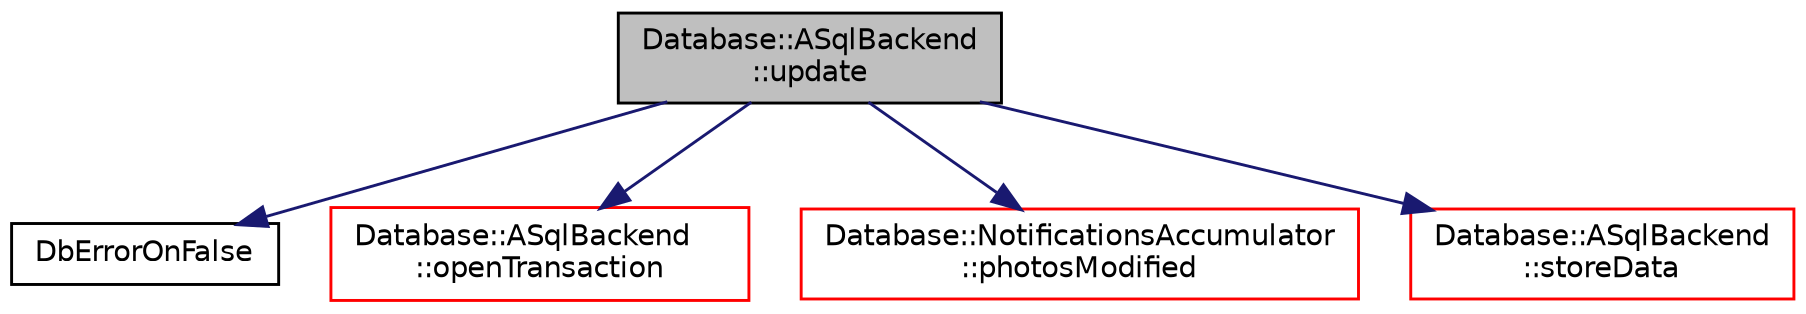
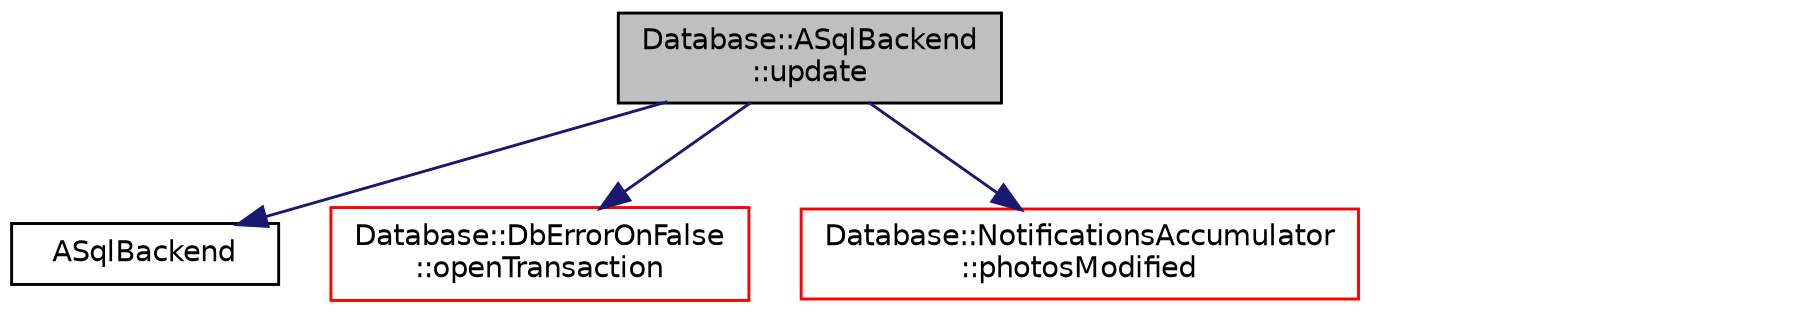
  digraph {
    rankdir=TB
    node [color=red fillcolor=white fontname=Helvetica fontsize=10 shape=record style=filled]
    edge [color=midnightblue fontname=Helvetica fontsize=10 labelfontname=Helvetica labelfontsize=10 style=solid]
    n1 [color=black fillcolor=grey75 fontcolor=black height=0.2 label="Database::ASqlBackend\l::update" width=0.4]
-   n2 [color=black height=0.2 label=DbErrorOnFalse width=0.4]
-   n3 [height=0.2 label="Database::ASqlBackend\l::openTransaction" width=0.4]
+   n2 [color=black height=0.2 label=ASqlBackend width=0.4]
+   n3 [height=0.2 label="Database::DbErrorOnFalse\l::openTransaction" width=0.4]
    n4 [height=0.2 label="Database::NotificationsAccumulator\l::photosModified" width=0.4]
-   n5 [height=0.2 label="Database::ASqlBackend\l::storeData" width=0.4]
    n1 -> n2
    n1 -> n3
    n1 -> n4
-   n1 -> n5
  }
